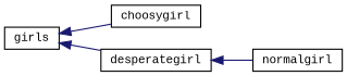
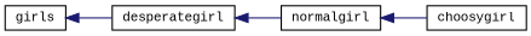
  digraph {
    fontname="Liberation Mono"
    rankdir=LR
    node [color=black fillcolor=white fontname="Liberation Mono" fontsize=10 shape=record style=filled]
    edge [color=midnightblue dir=back fontname="Liberation Mono" fontsize=10 labelfontname=Helvetica labelfontsize=10 style=solid]
    n1 [height=0.2 label=girls width=0.4]
    n2 [height=0.2 label=choosygirl width=0.4]
    n3 [height=0.2 label=desperategirl width=0.4]
    n4 [height=0.2 label=normalgirl width=0.4]
-   n1 -> n2
+   n4 -> n2
    n1 -> n3
    n3 -> n4
  }
